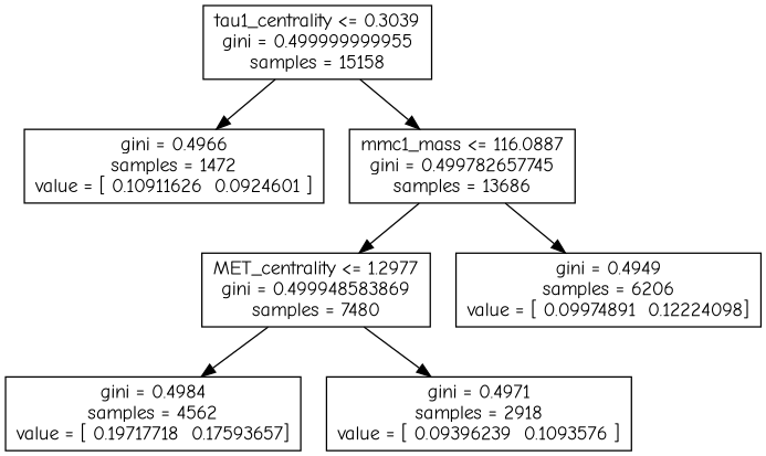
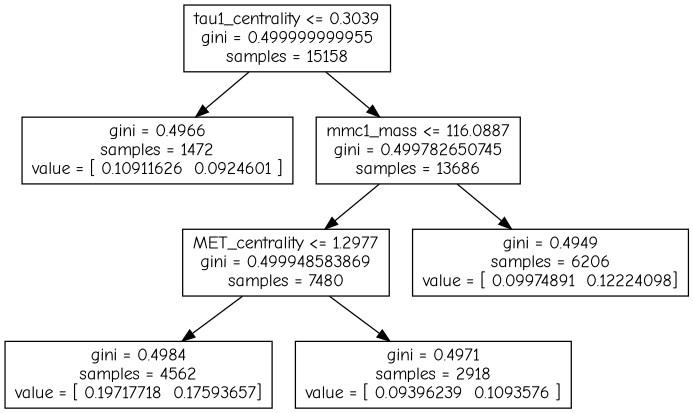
  digraph {
    fontname="Comic Neue"
    node [shape=box fontname="Comic Neue"]
    edge [fontname="Comic Neue"]
    n1 [label="tau1_centrality <= 0.3039\ngini = 0.499999999955\nsamples = 15158"]
    n2 [label="gini = 0.4966\nsamples = 1472\nvalue = [ 0.10911626  0.0924601 ]"]
-   n3 [label="mmc1_mass <= 116.0887\ngini = 0.499782657745\nsamples = 13686"]
+   n3 [label="mmc1_mass <= 116.0887\ngini = 0.499782650745\nsamples = 13686"]
    n4 [label="MET_centrality <= 1.2977\ngini = 0.499948583869\nsamples = 7480"]
    n5 [label="gini = 0.4949\nsamples = 6206\nvalue = [ 0.09974891  0.12224098]"]
    n6 [label="gini = 0.4984\nsamples = 4562\nvalue = [ 0.19717718  0.17593657]"]
    n7 [label="gini = 0.4971\nsamples = 2918\nvalue = [ 0.09396239  0.1093576 ]"]
    n1 -> n2
    n1 -> n3
    n3 -> n4
    n3 -> n5
    n4 -> n6
    n4 -> n7
  }
